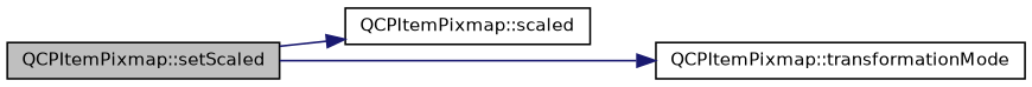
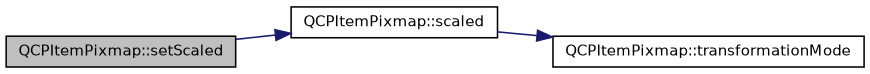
  digraph {
    rankdir=LR
    node [color=black fillcolor=white fontname=Helvetica fontsize=10 shape=record style=filled]
    edge [color=midnightblue fontname=Helvetica fontsize=10 labelfontname=Helvetica labelfontsize=10 style=solid]
    n1 [fillcolor=grey75 fontcolor=black height=0.2 label="QCPItemPixmap::setScaled" width=0.4]
    n2 [height=0.2 label="QCPItemPixmap::scaled" width=0.4]
    n3 [height=0.2 label="QCPItemPixmap::transformationMode" width=0.4]
    n1 -> n2
-   n1 -> n3
+   n2 -> n3
  }
